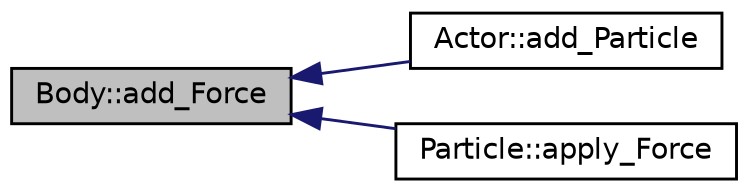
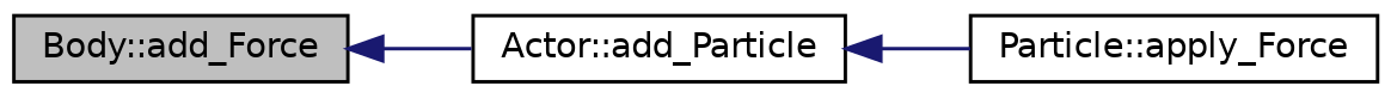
  digraph {
    rankdir=LR
    node [color=black fillcolor=white fontname=Helvetica fontsize=10 shape=record style=filled]
    edge [color=midnightblue dir=back fontname=Helvetica fontsize=10 labelfontname=Helvetica labelfontsize=10 style=solid]
    n1 [fillcolor=grey75 fontcolor=black height=0.2 label="Body::add_Force" width=0.4]
    n2 [height=0.2 label="Actor::add_Particle" width=0.4]
    n3 [height=0.2 label="Particle::apply_Force" width=0.4]
    n1 -> n2
-   n1 -> n3
+   n2 -> n3
  }
